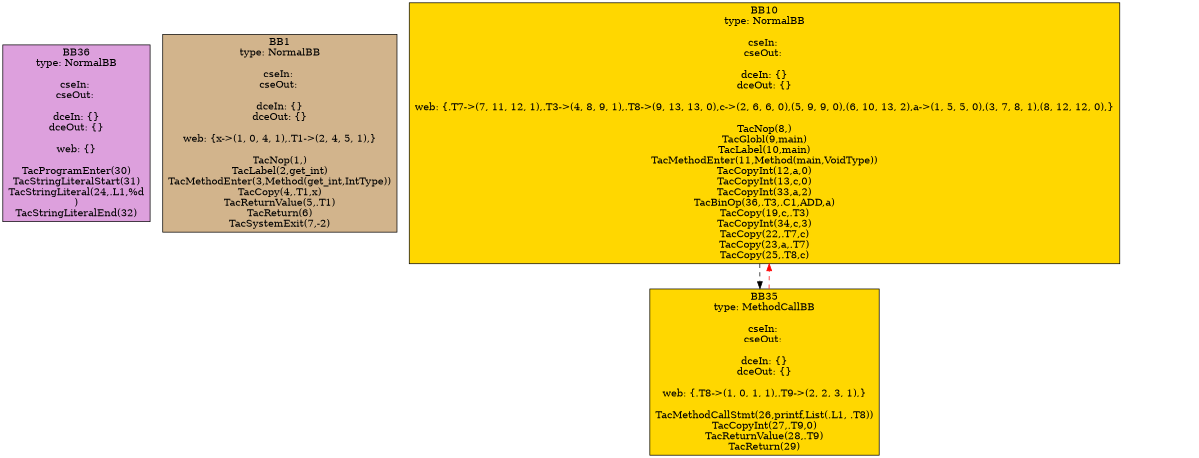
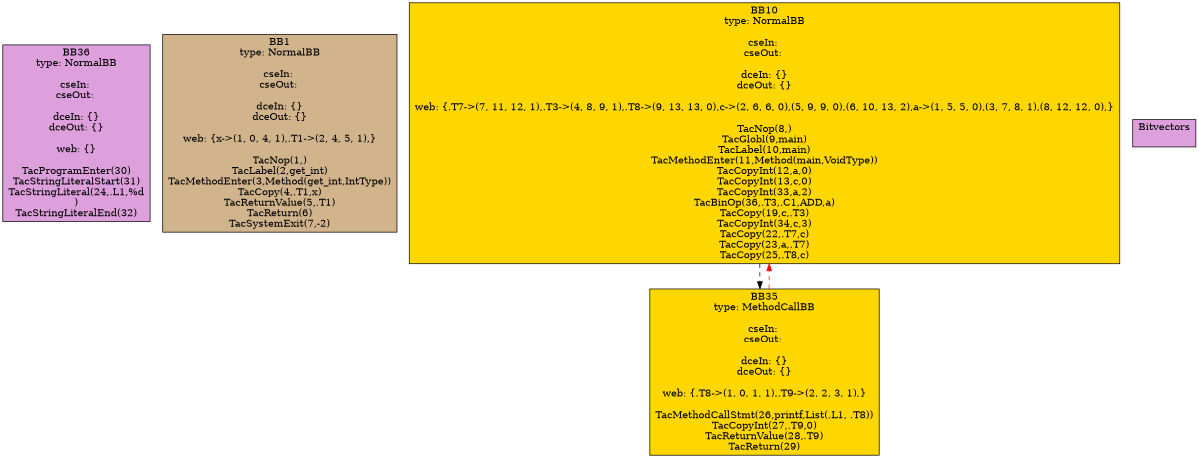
  digraph {
    node [shape=box style=filled fillcolor=plum]
    edge [style=dashed]
    n1 [label="BB36\ntype: NormalBB\n\ncseIn: \ncseOut: \n\ndceIn: {}\ndceOut: {}\n\nweb: {}\n\nTacProgramEnter(30)\nTacStringLiteralStart(31)\nTacStringLiteral(24,.L1,%d\n)\nTacStringLiteralEnd(32)"]
    n2 [label="BB1\ntype: NormalBB\n\ncseIn: \ncseOut: \n\ndceIn: {}\ndceOut: {}\n\nweb: {x->(1, 0, 4, 1),.T1->(2, 4, 5, 1),}\n\nTacNop(1,)\nTacLabel(2,get_int)\nTacMethodEnter(3,Method(get_int,IntType))\nTacCopy(4,.T1,x)\nTacReturnValue(5,.T1)\nTacReturn(6)\nTacSystemExit(7,-2)" fillcolor=tan]
    n3 [label="BB10\ntype: NormalBB\n\ncseIn: \ncseOut: \n\ndceIn: {}\ndceOut: {}\n\nweb: {.T7->(7, 11, 12, 1),.T3->(4, 8, 9, 1),.T8->(9, 13, 13, 0),c->(2, 6, 6, 0),(5, 9, 9, 0),(6, 10, 13, 2),a->(1, 5, 5, 0),(3, 7, 8, 1),(8, 12, 12, 0),}\n\nTacNop(8,)\nTacGlobl(9,main)\nTacLabel(10,main)\nTacMethodEnter(11,Method(main,VoidType))\nTacCopyInt(12,a,0)\nTacCopyInt(13,c,0)\nTacCopyInt(33,a,2)\nTacBinOp(36,.T3,.C1,ADD,a)\nTacCopy(19,c,.T3)\nTacCopyInt(34,c,3)\nTacCopy(22,.T7,c)\nTacCopy(23,a,.T7)\nTacCopy(25,.T8,c)" fillcolor=gold]
    n4 [label="BB35\ntype: MethodCallBB\n\ncseIn: \ncseOut: \n\ndceIn: {}\ndceOut: {}\n\nweb: {.T8->(1, 0, 1, 1),.T9->(2, 2, 3, 1),}\n\nTacMethodCallStmt(26,printf,List(.L1, .T8))\nTacCopyInt(27,.T9,0)\nTacReturnValue(28,.T9)\nTacReturn(29)" fillcolor=gold]
+   n5 [label="Bitvectors\n\n"]
    n3 -> n4
    n4 -> n3 [color=red]
  }
